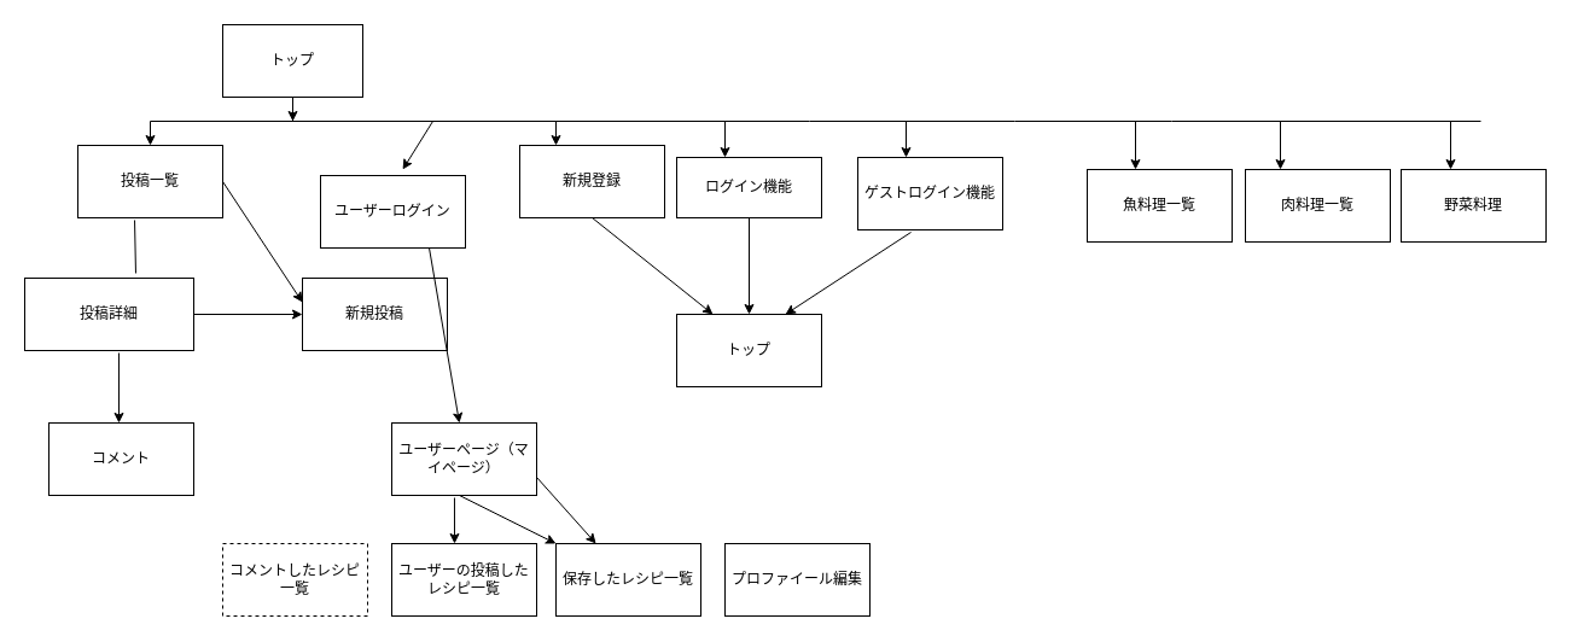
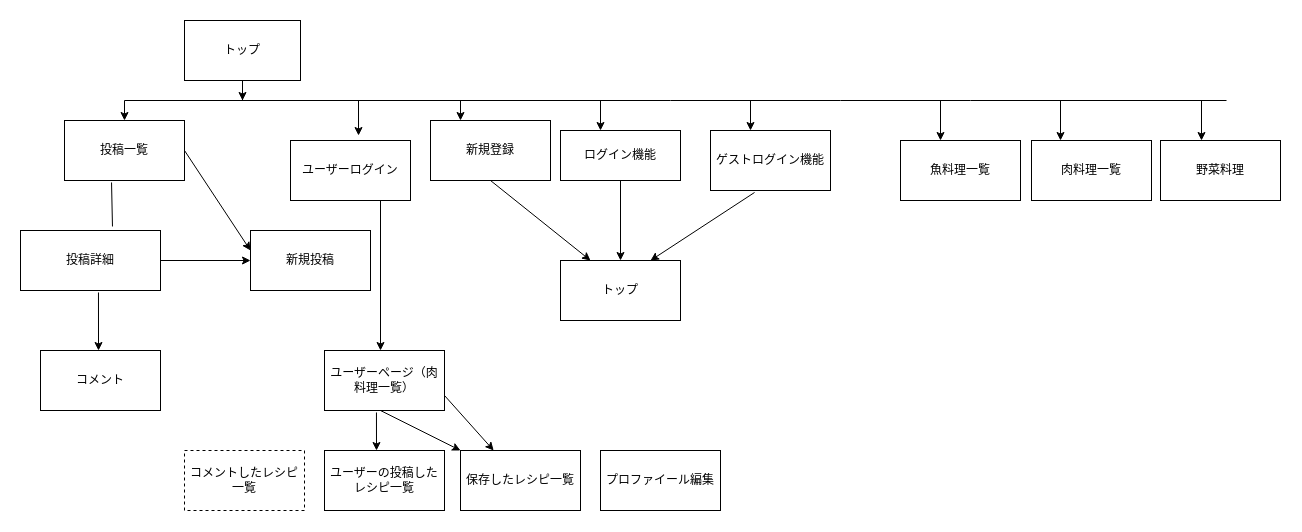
  <mxCell id="0" />
  <mxCell id="1" parent="0" />
  <mxCell id="2" style="edgeStyle=orthogonalEdgeStyle;rounded=0;orthogonalLoop=1;jettySize=auto;html=1;exitX=1;exitY=0.5;exitDx=0;exitDy=0;entryX=1;entryY=0.5;entryDx=0;entryDy=0;entryPerimeter=0;" edge="1" parent="1" source="5" target="5"><mxGeometry relative="1" as="geometry"><mxPoint x="320" y="50" as="targetPoint" /></mxGeometry></mxCell>
  <mxCell id="3" style="edgeStyle=orthogonalEdgeStyle;rounded=0;orthogonalLoop=1;jettySize=auto;html=1;exitX=0.5;exitY=1;exitDx=0;exitDy=0;" edge="1" parent="1" source="5" target="7"><mxGeometry relative="1" as="geometry"><mxPoint x="0" y="120" as="targetPoint" /></mxGeometry></mxCell>
  <mxCell id="4" style="edgeStyle=orthogonalEdgeStyle;rounded=0;orthogonalLoop=1;jettySize=auto;html=1;" edge="1" parent="1" source="5"><mxGeometry relative="1" as="geometry"><mxPoint x="242" y="100" as="targetPoint" /></mxGeometry></mxCell>
  <mxCell id="5" value="トップ" style="rounded=0;whiteSpace=wrap;html=1;" vertex="1" parent="1"><mxGeometry x="184" y="20" width="116" height="60" as="geometry" /></mxCell>
  <mxCell id="6" value="投稿詳細" style="rounded=0;whiteSpace=wrap;html=1;" vertex="1" parent="1"><mxGeometry x="20" y="230" width="140" height="60" as="geometry" /></mxCell>
  <mxCell id="7" value="投稿一覧" style="rounded=0;whiteSpace=wrap;html=1;" vertex="1" parent="1"><mxGeometry x="64" y="120" width="120" height="60" as="geometry" /></mxCell>
  <mxCell id="8" value="" style="endArrow=none;html=1;" edge="1" parent="1"><mxGeometry width="50" height="50" relative="1" as="geometry"><mxPoint x="240" y="100" as="sourcePoint" /><mxPoint x="670" y="100" as="targetPoint" /></mxGeometry></mxCell>
  <mxCell id="9" value="" style="endArrow=classic;html=1;" edge="1" parent="1"><mxGeometry width="50" height="50" relative="1" as="geometry"><mxPoint x="460" y="100" as="sourcePoint" /><mxPoint x="460" y="120" as="targetPoint" /></mxGeometry></mxCell>
  <mxCell id="10" value="新規登録" style="rounded=0;whiteSpace=wrap;html=1;" vertex="1" parent="1"><mxGeometry x="430" y="120" width="120" height="60" as="geometry" /></mxCell>
  <mxCell id="11" value="" style="endArrow=classic;html=1;" edge="1" parent="1"><mxGeometry width="50" height="50" relative="1" as="geometry"><mxPoint x="600" y="100" as="sourcePoint" /><mxPoint x="600" y="130" as="targetPoint" /></mxGeometry></mxCell>
  <mxCell id="12" value="ログイン機能" style="rounded=0;whiteSpace=wrap;html=1;" vertex="1" parent="1"><mxGeometry x="560" y="130" width="120" height="50" as="geometry" /></mxCell>
  <mxCell id="13" value="" style="endArrow=none;html=1;" edge="1" parent="1"><mxGeometry width="50" height="50" relative="1" as="geometry"><mxPoint x="670" y="100" as="sourcePoint" /><mxPoint x="840" y="100" as="targetPoint" /></mxGeometry></mxCell>
  <mxCell id="14" value="" style="endArrow=classic;html=1;" edge="1" parent="1"><mxGeometry width="50" height="50" relative="1" as="geometry"><mxPoint x="750" y="100" as="sourcePoint" /><mxPoint x="750" y="130" as="targetPoint" /></mxGeometry></mxCell>
  <mxCell id="15" value="ゲストログイン機能" style="rounded=0;whiteSpace=wrap;html=1;" vertex="1" parent="1"><mxGeometry x="710" y="130" width="120" height="60" as="geometry" /></mxCell>
  <mxCell id="16" value="" style="endArrow=classic;html=1;exitX=0.5;exitY=1;exitDx=0;exitDy=0;entryX=0.25;entryY=0;entryDx=0;entryDy=0;" edge="1" parent="1" source="10" target="19"><mxGeometry width="50" height="50" relative="1" as="geometry"><mxPoint x="770" y="320" as="sourcePoint" /><mxPoint x="590" y="250" as="targetPoint" /></mxGeometry></mxCell>
  <mxCell id="17" value="" style="endArrow=classic;html=1;exitX=0.367;exitY=1.033;exitDx=0;exitDy=0;exitPerimeter=0;entryX=0.75;entryY=0;entryDx=0;entryDy=0;" edge="1" parent="1" source="15" target="19"><mxGeometry width="50" height="50" relative="1" as="geometry"><mxPoint x="770" y="320" as="sourcePoint" /><mxPoint x="650" y="250" as="targetPoint" /></mxGeometry></mxCell>
  <mxCell id="18" value="" style="edgeStyle=orthogonalEdgeStyle;rounded=0;orthogonalLoop=1;jettySize=auto;html=1;exitX=0.5;exitY=1;exitDx=0;exitDy=0;" edge="1" parent="1" source="12" target="19"><mxGeometry relative="1" as="geometry"><mxPoint x="620" y="240" as="sourcePoint" /></mxGeometry></mxCell>
  <mxCell id="19" value="トップ" style="rounded=0;whiteSpace=wrap;html=1;" vertex="1" parent="1"><mxGeometry x="560" y="260" width="120" height="60" as="geometry" /></mxCell>
  <mxCell id="20" value="" style="endArrow=none;html=1;exitX=0.392;exitY=1.033;exitDx=0;exitDy=0;exitPerimeter=0;entryX=0.657;entryY=-0.067;entryDx=0;entryDy=0;entryPerimeter=0;" edge="1" parent="1" source="7" target="6"><mxGeometry width="50" height="50" relative="1" as="geometry"><mxPoint x="540" y="320" as="sourcePoint" /><mxPoint x="590" y="270" as="targetPoint" /></mxGeometry></mxCell>
  <mxCell id="21" value="" style="endArrow=classic;html=1;exitX=1;exitY=0.5;exitDx=0;exitDy=0;" edge="1" parent="1" source="7"><mxGeometry width="50" height="50" relative="1" as="geometry"><mxPoint x="590" y="320" as="sourcePoint" /><mxPoint x="250" y="250" as="targetPoint" /></mxGeometry></mxCell>
  <mxCell id="22" value="" style="endArrow=classic;html=1;exitX=1;exitY=0.5;exitDx=0;exitDy=0;" edge="1" parent="1" source="6"><mxGeometry width="50" height="50" relative="1" as="geometry"><mxPoint x="590" y="320" as="sourcePoint" /><mxPoint x="250" y="260" as="targetPoint" /></mxGeometry></mxCell>
  <mxCell id="23" value="新規投稿" style="rounded=0;whiteSpace=wrap;html=1;" vertex="1" parent="1"><mxGeometry x="250" y="230" width="120" height="60" as="geometry" /></mxCell>
  <mxCell id="24" value="" style="endArrow=classic;html=1;exitX=0.557;exitY=1.033;exitDx=0;exitDy=0;exitPerimeter=0;" edge="1" parent="1" source="6"><mxGeometry width="50" height="50" relative="1" as="geometry"><mxPoint x="590" y="320" as="sourcePoint" /><mxPoint x="98" y="350" as="targetPoint" /></mxGeometry></mxCell>
  <mxCell id="25" value="コメント" style="rounded=0;whiteSpace=wrap;html=1;" vertex="1" parent="1"><mxGeometry x="40" y="350" width="120" height="60" as="geometry" /></mxCell>
- <mxCell id="26" value="ユーザーログイン" style="rounded=0;whiteSpace=wrap;html=1;" vertex="1" parent="1"><mxGeometry x="265" y="145" width="120" height="60" as="geometry" /></mxCell>
+ <mxCell id="26" value="ユーザーログイン" style="rounded=0;whiteSpace=wrap;html=1;" vertex="1" parent="1"><mxGeometry x="290" y="140" width="120" height="60" as="geometry" /></mxCell>
  <mxCell id="27" value="" style="endArrow=classic;html=1;entryX=0.567;entryY=-0.083;entryDx=0;entryDy=0;entryPerimeter=0;" edge="1" parent="1" target="26"><mxGeometry width="50" height="50" relative="1" as="geometry"><mxPoint x="358" y="100" as="sourcePoint" /><mxPoint x="640" y="270" as="targetPoint" /></mxGeometry></mxCell>
  <mxCell id="28" value="" style="endArrow=classic;html=1;exitX=0.75;exitY=1;exitDx=0;exitDy=0;" edge="1" parent="1" source="26"><mxGeometry width="50" height="50" relative="1" as="geometry"><mxPoint x="590" y="320" as="sourcePoint" /><mxPoint x="380" y="350" as="targetPoint" /></mxGeometry></mxCell>
- <mxCell id="29" value="ユーザーページ（マイページ）" style="rounded=0;whiteSpace=wrap;html=1;" vertex="1" parent="1"><mxGeometry x="324" y="350" width="120" height="60" as="geometry" /></mxCell>
+ <mxCell id="29" value="ユーザーページ（肉料理一覧）" style="rounded=0;whiteSpace=wrap;html=1;" vertex="1" parent="1"><mxGeometry x="324" y="350" width="120" height="60" as="geometry" /></mxCell>
  <mxCell id="30" value="" style="endArrow=classic;html=1;exitX=0.433;exitY=1.033;exitDx=0;exitDy=0;exitPerimeter=0;" edge="1" parent="1" source="29"><mxGeometry width="50" height="50" relative="1" as="geometry"><mxPoint x="590" y="320" as="sourcePoint" /><mxPoint x="376" y="450" as="targetPoint" /></mxGeometry></mxCell>
  <mxCell id="31" value="ユーザーの投稿したレシピ一覧" style="rounded=0;whiteSpace=wrap;html=1;" vertex="1" parent="1"><mxGeometry x="324" y="450" width="120" height="60" as="geometry" /></mxCell>
  <mxCell id="32" value="" style="endArrow=classic;html=1;" edge="1" parent="1" target="33"><mxGeometry width="50" height="50" relative="1" as="geometry"><mxPoint x="380" y="410" as="sourcePoint" /><mxPoint x="470" y="440" as="targetPoint" /></mxGeometry></mxCell>
  <mxCell id="33" value="保存したレシピ一覧" style="rounded=0;whiteSpace=wrap;html=1;" vertex="1" parent="1"><mxGeometry x="460" y="450" width="120" height="60" as="geometry" /></mxCell>
  <mxCell id="34" value="" style="endArrow=classic;html=1;exitX=1;exitY=0.75;exitDx=0;exitDy=0;" edge="1" parent="1" source="29" target="33"><mxGeometry width="50" height="50" relative="1" as="geometry"><mxPoint x="590" y="320" as="sourcePoint" /><mxPoint x="640" y="450" as="targetPoint" /></mxGeometry></mxCell>
  <mxCell id="35" value="プロファイール編集" style="rounded=0;whiteSpace=wrap;html=1;" vertex="1" parent="1"><mxGeometry x="600" y="450" width="120" height="60" as="geometry" /></mxCell>
  <mxCell id="36" value="コメントしたレシピ一覧" style="rounded=0;whiteSpace=wrap;html=1;dashed=1;" vertex="1" parent="1"><mxGeometry x="184" y="450" width="120" height="60" as="geometry" /></mxCell>
  <mxCell id="37" value="" style="endArrow=classic;html=1;" edge="1" parent="1"><mxGeometry width="50" height="50" relative="1" as="geometry"><mxPoint x="940" y="100" as="sourcePoint" /><mxPoint x="940" y="140" as="targetPoint" /></mxGeometry></mxCell>
  <mxCell id="38" value="" style="endArrow=none;html=1;" edge="1" parent="1"><mxGeometry width="50" height="50" relative="1" as="geometry"><mxPoint x="840" y="100" as="sourcePoint" /><mxPoint x="970" y="100" as="targetPoint" /></mxGeometry></mxCell>
  <mxCell id="39" value="魚料理一覧" style="rounded=0;whiteSpace=wrap;html=1;" vertex="1" parent="1"><mxGeometry x="900" y="140" width="120" height="60" as="geometry" /></mxCell>
  <mxCell id="40" value="" style="endArrow=none;html=1;" edge="1" parent="1"><mxGeometry width="50" height="50" relative="1" as="geometry"><mxPoint x="1080" y="100" as="sourcePoint" /><mxPoint x="970" y="100" as="targetPoint" /></mxGeometry></mxCell>
  <mxCell id="41" value="" style="endArrow=classic;html=1;" edge="1" parent="1"><mxGeometry width="50" height="50" relative="1" as="geometry"><mxPoint x="1060" y="100" as="sourcePoint" /><mxPoint x="1060" y="140" as="targetPoint" /></mxGeometry></mxCell>
  <mxCell id="42" value="肉料理一覧" style="rounded=0;whiteSpace=wrap;html=1;" vertex="1" parent="1"><mxGeometry x="1031" y="140" width="120" height="60" as="geometry" /></mxCell>
  <mxCell id="43" value="" style="endArrow=none;html=1;" edge="1" parent="1"><mxGeometry width="50" height="50" relative="1" as="geometry"><mxPoint x="1226" y="100" as="sourcePoint" /><mxPoint x="1076" y="100" as="targetPoint" /></mxGeometry></mxCell>
  <mxCell id="44" value="" style="endArrow=classic;html=1;" edge="1" parent="1"><mxGeometry width="50" height="50" relative="1" as="geometry"><mxPoint x="1201" y="100" as="sourcePoint" /><mxPoint x="1201" y="140" as="targetPoint" /></mxGeometry></mxCell>
  <mxCell id="45" value="野菜料理" style="rounded=0;whiteSpace=wrap;html=1;" vertex="1" parent="1"><mxGeometry x="1160" y="140" width="120" height="60" as="geometry" /></mxCell>
